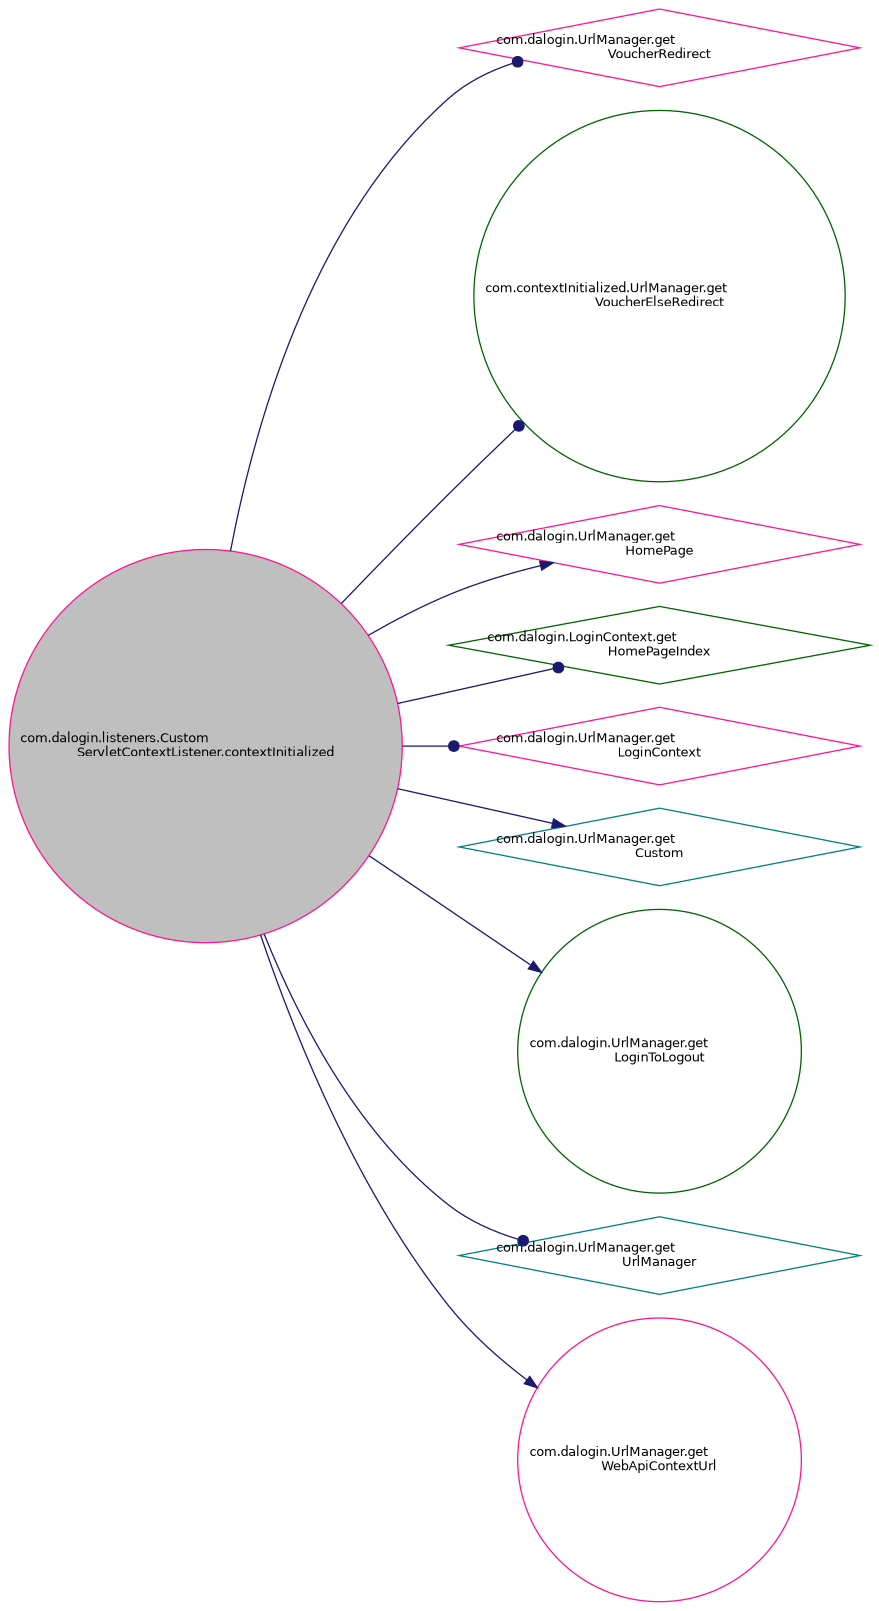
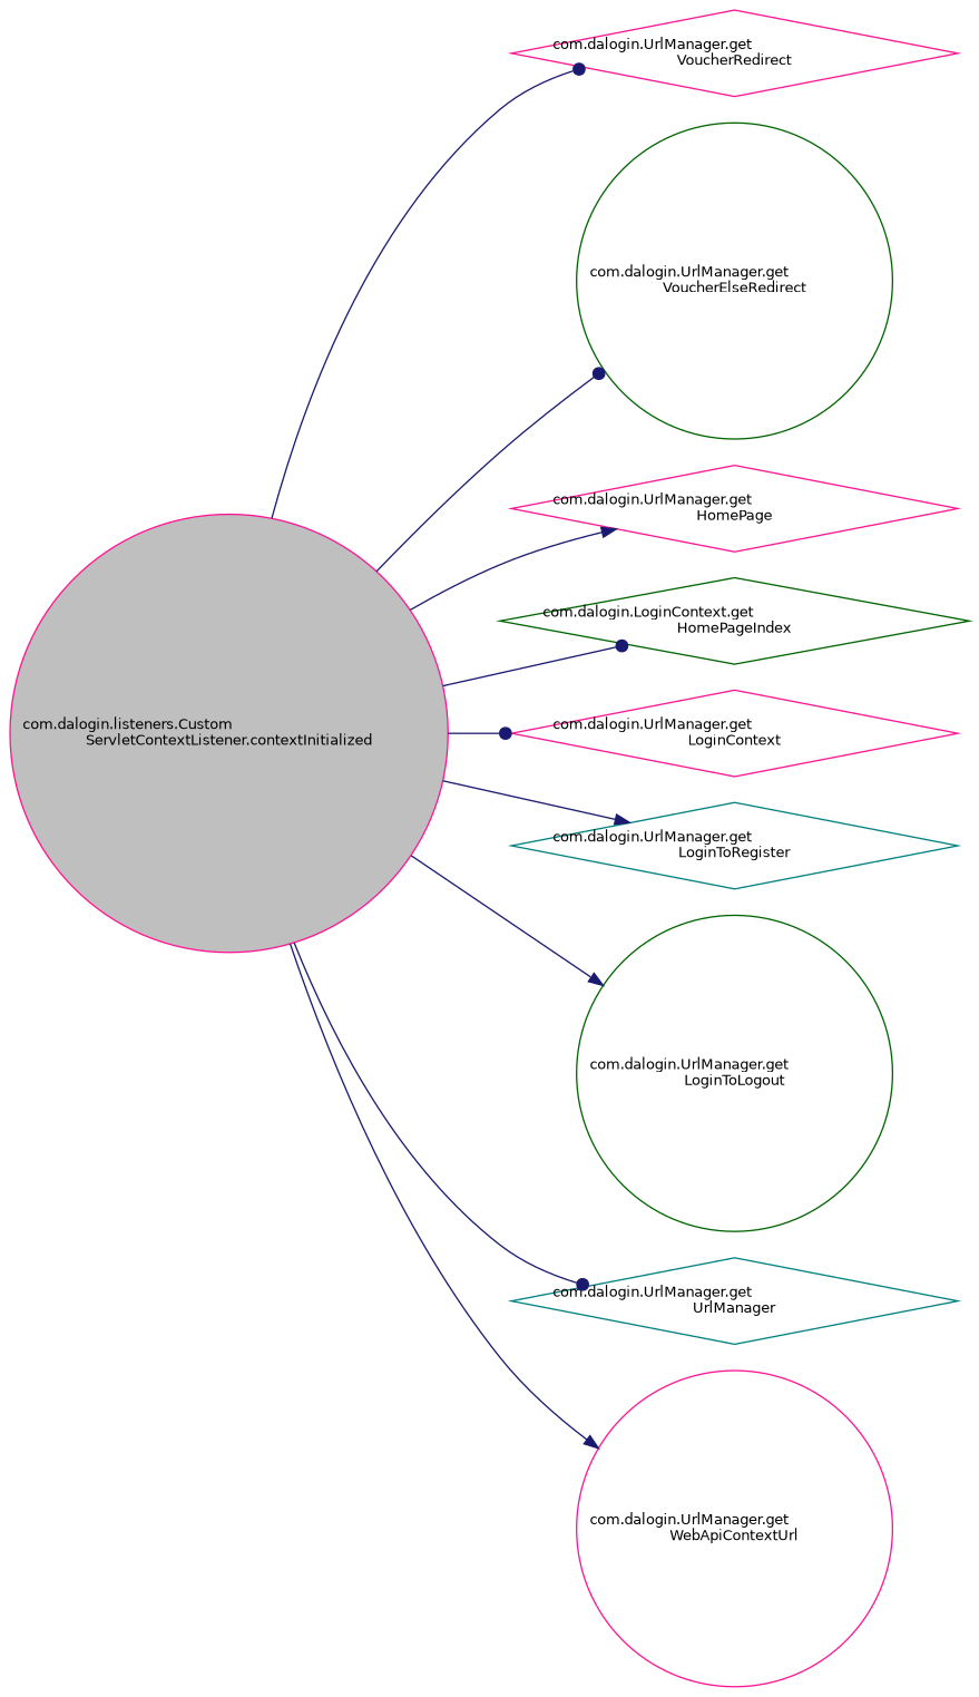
  digraph {
    rankdir=LR
    node [color=deeppink fillcolor=white fontname=Helvetica fontsize=10 shape=diamond style=filled]
    edge [arrowhead=dot color=midnightblue fontname=Helvetica fontsize=10 labelfontname=Helvetica labelfontsize=10 style=solid]
    n1 [fillcolor=grey75 fontcolor=black height=0.2 label="com.dalogin.listeners.Custom\lServletContextListener.contextInitialized" shape=circle width=0.4]
    n2 [height=0.2 label="com.dalogin.UrlManager.get\lVoucherRedirect" width=0.4]
-   n3 [color=darkgreen height=0.2 label="com.contextInitialized.UrlManager.get\lVoucherElseRedirect" shape=circle width=0.4]
+   n3 [color=darkgreen height=0.2 label="com.dalogin.UrlManager.get\lVoucherElseRedirect" shape=circle width=0.4]
    n4 [height=0.2 label="com.dalogin.UrlManager.get\lHomePage" width=0.4]
    n5 [color=darkgreen height=0.2 label="com.dalogin.LoginContext.get\lHomePageIndex" width=0.4]
    n6 [height=0.2 label="com.dalogin.UrlManager.get\lLoginContext" width=0.4]
-   n7 [color=teal height=0.2 label="com.dalogin.UrlManager.get\lCustom" width=0.4]
+   n7 [color=teal height=0.2 label="com.dalogin.UrlManager.get\lLoginToRegister" width=0.4]
    n8 [color=darkgreen height=0.2 label="com.dalogin.UrlManager.get\lLoginToLogout" shape=circle width=0.4]
    n9 [color=teal height=0.2 label="com.dalogin.UrlManager.get\lUrlManager" width=0.4]
    n10 [height=0.2 label="com.dalogin.UrlManager.get\lWebApiContextUrl" shape=circle width=0.4]
    n1 -> n2
    n1 -> n3
    n1 -> n4 [arrowhead=normal]
    n1 -> n5
    n1 -> n6
    n1 -> n7 [arrowhead=normal]
    n1 -> n8 [arrowhead=normal]
    n1 -> n9
    n1 -> n10 [arrowhead=normal]
  }
